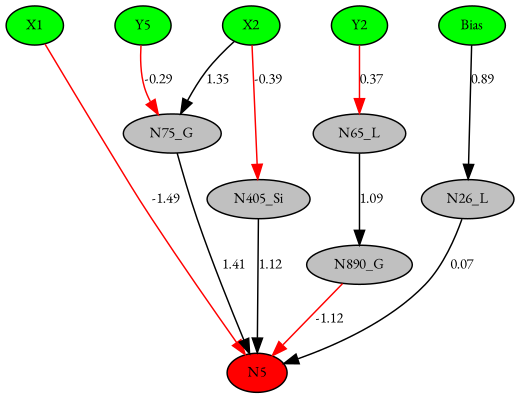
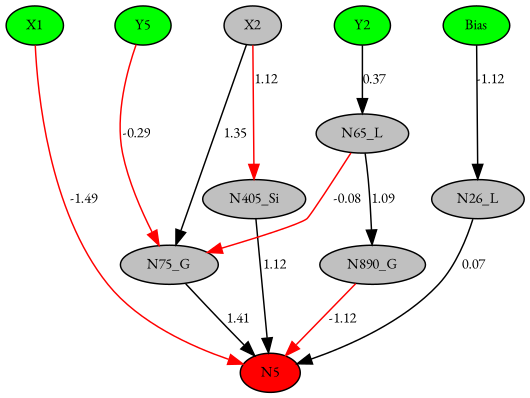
  digraph {
    fontname="EB Garamond"
    node [fillcolor=green fontname="EB Garamond" fontsize=10 shape=ellipse style=filled]
    edge [color=black fontname="EB Garamond" fontsize=10]
    N5 [fillcolor=red height=0.1 width=0.1]
    n2 [height=0.1 label=Bias width=0.1]
    n3 [height=0.1 label=X1 width=0.1]
    n4 [height=0.1 label=Y5 width=0.1]
-   n5 [height=0.1 label=X2 width=0.1]
+   n5 [fillcolor=gray height=0.1 label=X2 width=0.1]
    n6 [height=0.1 label=Y2 width=0.1]
    n7 [fillcolor=gray height=0.1 label=N26_L width=0.1]
    n8 [fillcolor=gray height=0.1 label=N75_G width=0.1]
    n9 [fillcolor=gray height=0.1 label=N405_Si width=0.1]
    n10 [fillcolor=gray height=0.1 label=N65_L width=0.1]
    n11 [fillcolor=gray height=0.1 label=N890_G width=0.1]
    subgraph sub_1 {
      rank=same
      N5
    }
    subgraph sub_2 {
      rank=same
      n2
      n3
      n4
      n5
      n6
    }
-   n2 -> n7 [label=0.89]
+   n2 -> n7 [label=-1.12]
    n3 -> N5 [arrowType=inv color=red label=-1.49]
    n3 -> n4 [style=invis color="" fontsize=""]
    n4 -> n5 [style=invis color="" fontsize=""]
    n4 -> n8 [arrowType=inv color=red label=-0.29]
    n5 -> n6 [style=invis color="" fontsize=""]
    n5 -> n8 [label=1.35]
-   n5 -> n9 [arrowType=inv color=red label=-0.39]
+   n5 -> n9 [arrowType=inv color=red label=1.12]
    n6 -> n2 [style=invis color="" fontsize=""]
-   n6 -> n10 [color=red label=0.37]
+   n6 -> n10 [label=0.37]
    n7 -> N5 [label=0.07]
    n8 -> N5 [label=1.41]
    n9 -> N5 [label=1.12]
+   n10 -> n8 [arrowType=inv color=red label=-0.08]
    n10 -> n11 [label=1.09]
    n11 -> N5 [arrowType=inv color=red label=-1.12]
  }
